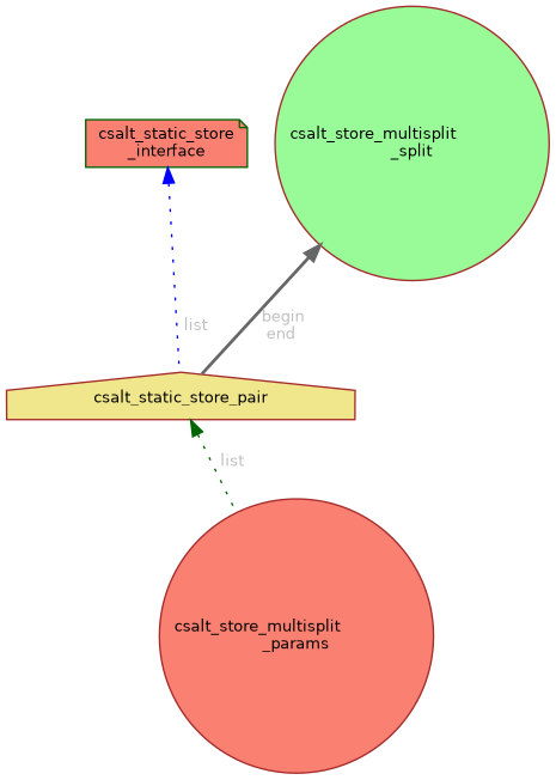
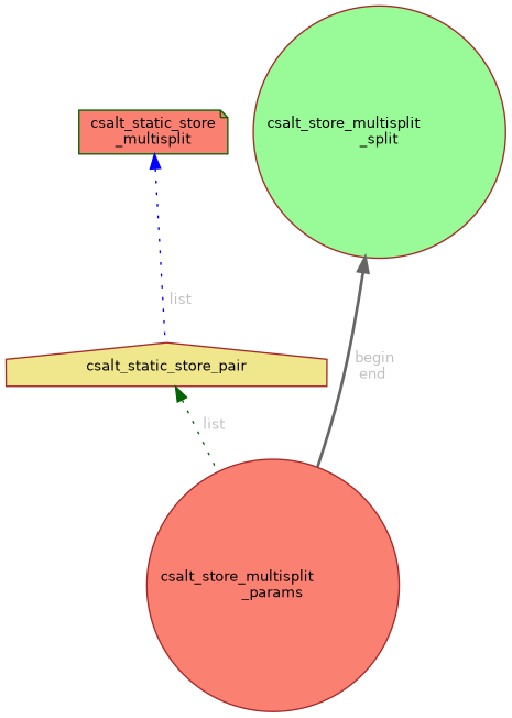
  digraph {
    node [color=brown fillcolor=salmon fontname=Helvetica fontsize=10 shape=circle style=filled]
    edge [dir=back fontcolor=grey fontname=Helvetica fontsize=10 labelfontname=Helvetica labelfontsize=10 style=dotted]
    n1 [fontcolor=black height=0.2 label="csalt_store_multisplit\l_params" width=0.4]
    n2 [fillcolor=khaki height=0.2 label=csalt_static_store_pair shape=house width=0.4]
-   n3 [color=darkgreen height=0.2 label="csalt_static_store\l_interface" shape=note width=0.4]
+   n3 [color=darkgreen height=0.2 label="csalt_static_store\l_multisplit" shape=note width=0.4]
    n4 [fillcolor=palegreen height=0.2 label="csalt_store_multisplit\l_split" width=0.4]
    n2 -> n1 [color=darkgreen label=" list"]
    n3 -> n2 [color=blue label=" list"]
-   n4 -> n2 [color=gray40 label=" begin\nend" style=bold]
+   n4 -> n1 [color=gray40 label=" begin\nend" style=bold]
  }
